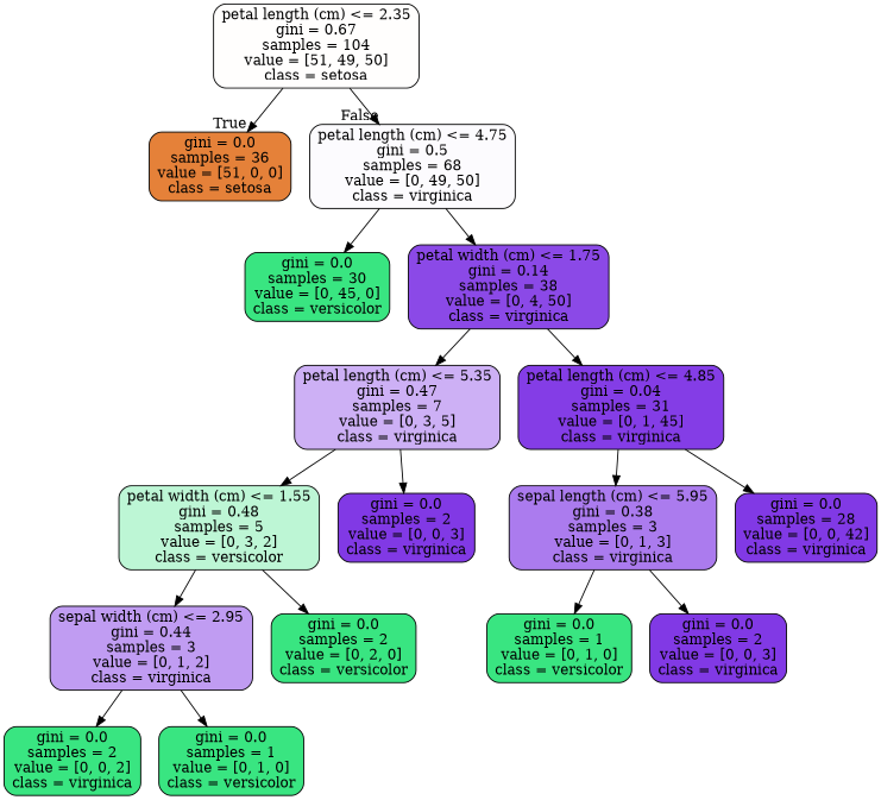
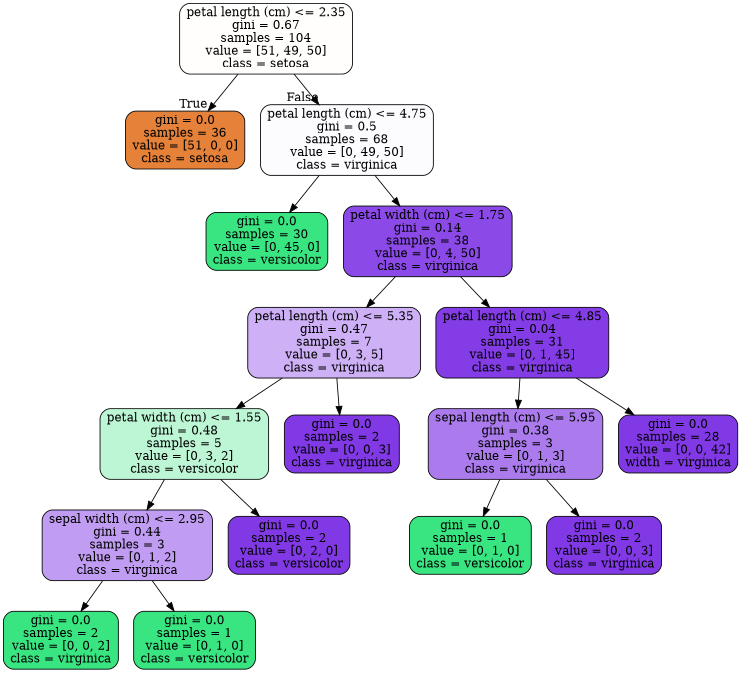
  digraph {
    fontname="DejaVu Serif"
    node [color=black fillcolor="#39e581" fontname="DejaVu Serif" shape=box style="filled, rounded"]
    edge [fontname="DejaVu Serif"]
    n1 [fillcolor="#fffefd" label="petal length (cm) <= 2.35\ngini = 0.67\nsamples = 104\nvalue = [51, 49, 50]\nclass = setosa"]
    n2 [fillcolor="#e58139" label="gini = 0.0\nsamples = 36\nvalue = [51, 0, 0]\nclass = setosa"]
    n3 [fillcolor="#fcfbfe" label="petal length (cm) <= 4.75\ngini = 0.5\nsamples = 68\nvalue = [0, 49, 50]\nclass = virginica"]
    n4 [label="gini = 0.0\nsamples = 30\nvalue = [0, 45, 0]\nclass = versicolor"]
    n5 [fillcolor="#8b49e7" label="petal width (cm) <= 1.75\ngini = 0.14\nsamples = 38\nvalue = [0, 4, 50]\nclass = virginica"]
    n6 [fillcolor="#cdb0f5" label="petal length (cm) <= 5.35\ngini = 0.47\nsamples = 7\nvalue = [0, 3, 5]\nclass = virginica"]
    n7 [fillcolor="#843de6" label="petal length (cm) <= 4.85\ngini = 0.04\nsamples = 31\nvalue = [0, 1, 45]\nclass = virginica"]
    n8 [fillcolor="#bdf6d5" label="petal width (cm) <= 1.55\ngini = 0.48\nsamples = 5\nvalue = [0, 3, 2]\nclass = versicolor"]
    n9 [fillcolor="#8139e5" label="gini = 0.0\nsamples = 2\nvalue = [0, 0, 3]\nclass = virginica"]
    n10 [fillcolor="#ab7bee" label="sepal length (cm) <= 5.95\ngini = 0.38\nsamples = 3\nvalue = [0, 1, 3]\nclass = virginica"]
-   n11 [fillcolor="#8139e5" label="gini = 0.0\nsamples = 28\nvalue = [0, 0, 42]\nclass = virginica"]
+   n11 [fillcolor="#8139e5" label="gini = 0.0\nsamples = 28\nvalue = [0, 0, 42]\nwidth = virginica"]
    n12 [fillcolor="#c09cf2" label="sepal width (cm) <= 2.95\ngini = 0.44\nsamples = 3\nvalue = [0, 1, 2]\nclass = virginica"]
-   n13 [label="gini = 0.0\nsamples = 2\nvalue = [0, 2, 0]\nclass = versicolor"]
+   n13 [fillcolor="#8139e5" label="gini = 0.0\nsamples = 2\nvalue = [0, 2, 0]\nclass = versicolor"]
    n14 [label="gini = 0.0\nsamples = 2\nvalue = [0, 0, 2]\nclass = virginica"]
    n15 [label="gini = 0.0\nsamples = 1\nvalue = [0, 1, 0]\nclass = versicolor"]
    n16 [label="gini = 0.0\nsamples = 1\nvalue = [0, 1, 0]\nclass = versicolor"]
    n17 [fillcolor="#8139e5" label="gini = 0.0\nsamples = 2\nvalue = [0, 0, 3]\nclass = virginica"]
    n1 -> n2 [headlabel=True labelangle=45 labeldistance=2.5]
    n1 -> n3 [headlabel=False labelangle=-45 labeldistance=2.5]
    n3 -> n4
    n3 -> n5
    n5 -> n6
    n5 -> n7
    n6 -> n8
    n6 -> n9
    n7 -> n10
    n7 -> n11
    n8 -> n12
    n8 -> n13
    n10 -> n16
    n10 -> n17
    n12 -> n14
    n12 -> n15
  }
